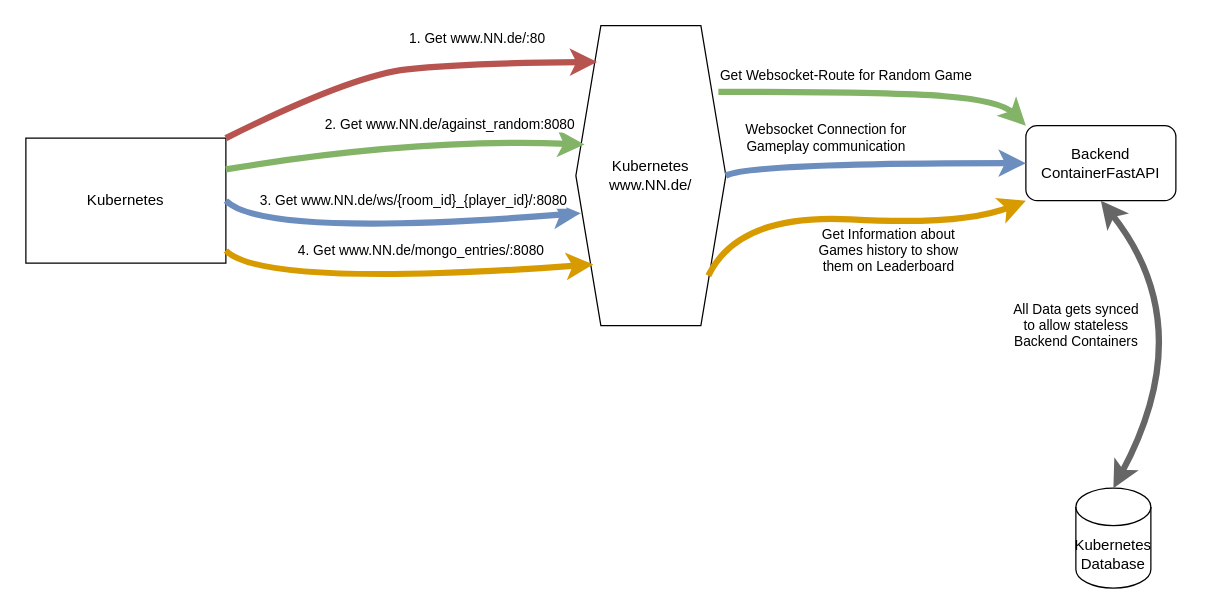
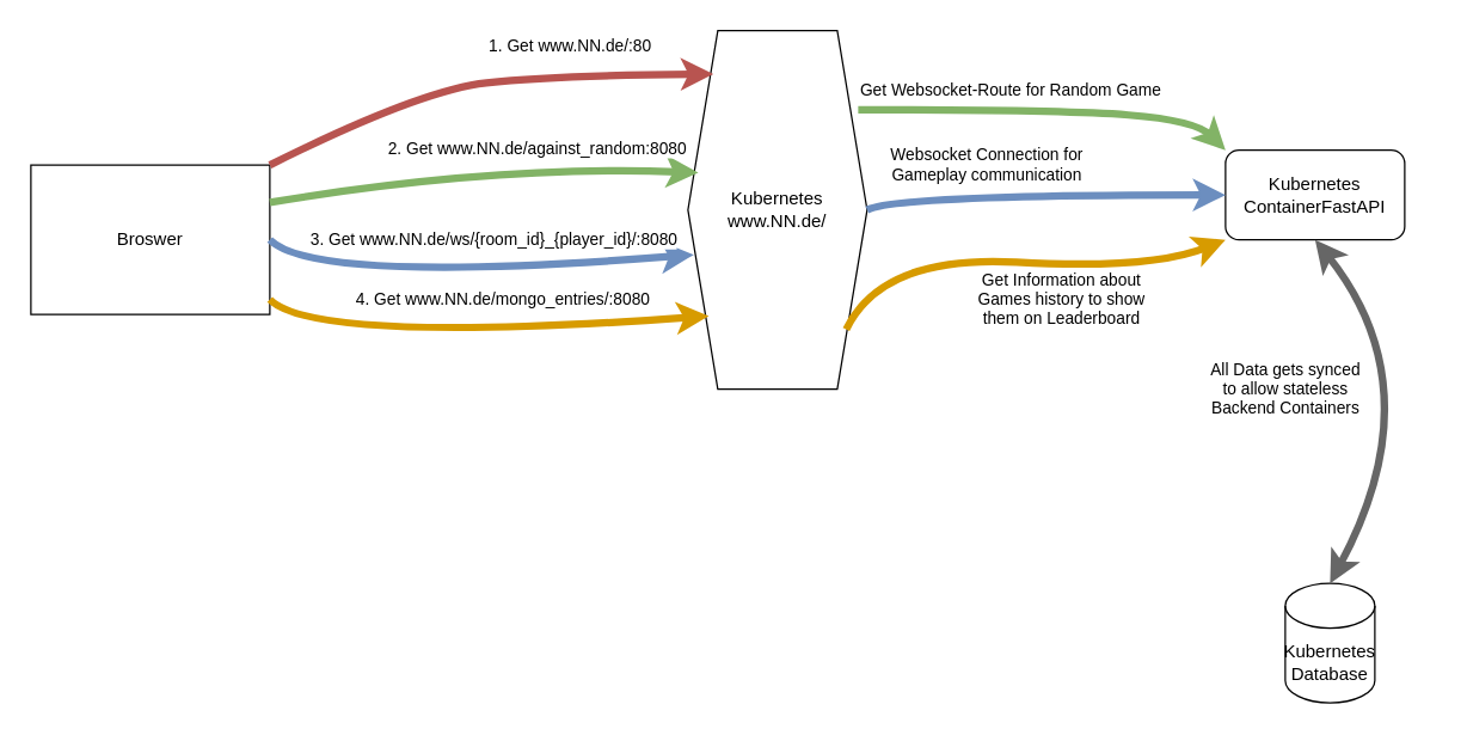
  <mxCell id="0" />
  <mxCell id="1" parent="0" />
- <mxCell id="2" value="&lt;div&gt;Kubernetes&lt;/div&gt;" style="rounded=0;whiteSpace=wrap;html=1;" vertex="1" parent="1"><mxGeometry x="20" y="110" width="160" height="100" as="geometry" /></mxCell>
+ <mxCell id="2" value="&lt;div&gt;Broswer&lt;/div&gt;" style="rounded=0;whiteSpace=wrap;html=1;" vertex="1" parent="1"><mxGeometry x="20" y="110" width="160" height="100" as="geometry" /></mxCell>
  <mxCell id="3" value="Kubernetes&lt;br&gt;www.NN.de/" style="shape=hexagon;perimeter=hexagonPerimeter2;whiteSpace=wrap;html=1;fixedSize=1;rotation=0;" vertex="1" parent="1"><mxGeometry x="460" y="20" width="120" height="240" as="geometry" /></mxCell>
  <mxCell id="4" value="1. Get www.NN.de/:80" style="curved=1;endArrow=classic;html=1;rounded=0;exitX=1;exitY=0;exitDx=0;exitDy=0;entryX=0.142;entryY=0.121;entryDx=0;entryDy=0;entryPerimeter=0;fillColor=#f8cecc;strokeColor=#b85450;strokeWidth=5;" edge="1" parent="1" source="2" target="3"><mxGeometry x="0.384" y="20" width="50" height="50" relative="1" as="geometry"><mxPoint x="250" y="31" as="sourcePoint" /><mxPoint x="386" y="-40" as="targetPoint" /><Array as="points"><mxPoint x="280" y="60" /><mxPoint x="370" y="50" /></Array><mxPoint as="offset" /></mxGeometry></mxCell>
  <mxCell id="5" value="2. Get www.NN.de/against_random:8080" style="curved=1;endArrow=classic;html=1;rounded=0;exitX=1;exitY=0.25;exitDx=0;exitDy=0;entryX=0.058;entryY=0.396;entryDx=0;entryDy=0;fillColor=#d5e8d4;strokeColor=#82b366;strokeWidth=5;entryPerimeter=0;" edge="1" parent="1" source="2" target="3"><mxGeometry x="0.252" y="12" width="50" height="50" relative="1" as="geometry"><mxPoint x="360" y="110" as="sourcePoint" /><mxPoint x="487" y="59" as="targetPoint" /><Array as="points"><mxPoint x="330" y="110" /></Array><mxPoint as="offset" /></mxGeometry></mxCell>
- <mxCell id="6" value="Backend ContainerFastAPI" style="rounded=1;whiteSpace=wrap;html=1;" vertex="1" parent="1"><mxGeometry x="820" y="100" width="120" height="60" as="geometry" /></mxCell>
+ <mxCell id="6" value="Kubernetes ContainerFastAPI" style="rounded=1;whiteSpace=wrap;html=1;" vertex="1" parent="1"><mxGeometry x="820" y="100" width="120" height="60" as="geometry" /></mxCell>
  <mxCell id="7" value="Get Websocket-Route for Random Game" style="curved=1;endArrow=classic;html=1;rounded=0;exitX=0.95;exitY=0.221;exitDx=0;exitDy=0;fillColor=#d5e8d4;strokeColor=#82b366;strokeWidth=5;entryX=0;entryY=0;entryDx=0;entryDy=0;exitPerimeter=0;" edge="1" parent="1" source="3" target="6"><mxGeometry x="-0.198" y="13" width="50" height="50" relative="1" as="geometry"><mxPoint x="574" y="40" as="sourcePoint" /><mxPoint x="720" y="15" as="targetPoint" /><Array as="points"><mxPoint x="710" y="73" /><mxPoint x="800" y="80" /></Array><mxPoint as="offset" /></mxGeometry></mxCell>
  <mxCell id="8" value="3. Get www.NN.de/ws/{room_id}_{player_id}/:8080" style="curved=1;endArrow=classic;html=1;rounded=0;exitX=1;exitY=0.5;exitDx=0;exitDy=0;entryX=0.033;entryY=0.625;entryDx=0;entryDy=0;fillColor=#dae8fc;strokeColor=#6c8ebf;strokeWidth=5;entryPerimeter=0;" edge="1" parent="1" source="2" target="3"><mxGeometry x="0.106" y="20" width="50" height="50" relative="1" as="geometry"><mxPoint x="190" y="172.5" as="sourcePoint" /><mxPoint x="477" y="152.5" as="targetPoint" /><Array as="points"><mxPoint x="210" y="190" /></Array><mxPoint y="-1" as="offset" /></mxGeometry></mxCell>
  <mxCell id="9" value="Websocket Connection for&lt;br&gt;Gameplay communication" style="curved=1;endArrow=classic;html=1;rounded=0;exitX=1;exitY=0.5;exitDx=0;exitDy=0;entryX=0;entryY=0.5;entryDx=0;entryDy=0;fillColor=#dae8fc;strokeColor=#6c8ebf;strokeWidth=5;" edge="1" parent="1" source="3" target="6"><mxGeometry x="-0.32" y="20" width="50" height="50" relative="1" as="geometry"><mxPoint x="590" y="190" as="sourcePoint" /><mxPoint x="874" y="200" as="targetPoint" /><Array as="points"><mxPoint x="600" y="130" /></Array><mxPoint as="offset" /></mxGeometry></mxCell>
  <mxCell id="10" value="Kubernetes&lt;br&gt;Database" style="shape=cylinder3;whiteSpace=wrap;html=1;boundedLbl=1;backgroundOutline=1;size=15;" vertex="1" parent="1"><mxGeometry x="860" y="390" width="60" height="80" as="geometry" /></mxCell>
  <mxCell id="11" value="&lt;div&gt;All Data gets synced&lt;/div&gt;&lt;div&gt;to allow stateless&lt;/div&gt;&lt;div&gt;Backend Containers&lt;/div&gt;" style="curved=1;endArrow=classic;html=1;rounded=0;exitX=0.5;exitY=1;exitDx=0;exitDy=0;entryX=0.5;entryY=0;entryDx=0;entryDy=0;strokeWidth=5;entryPerimeter=0;fillColor=#f5f5f5;strokeColor=#666666;startArrow=classic;startFill=1;" edge="1" parent="1" source="6" target="10"><mxGeometry x="-0.524" y="-78" width="50" height="50" relative="1" as="geometry"><mxPoint x="700" y="270" as="sourcePoint" /><mxPoint x="940" y="260" as="targetPoint" /><Array as="points"><mxPoint x="960" y="260" /></Array><mxPoint as="offset" /></mxGeometry></mxCell>
  <mxCell id="12" value="&lt;div&gt;4. Get www.NN.de/mongo_entries/:8080&lt;/div&gt;" style="curved=1;endArrow=classic;html=1;rounded=0;exitX=1;exitY=0.5;exitDx=0;exitDy=0;entryX=0.117;entryY=0.796;entryDx=0;entryDy=0;fillColor=#ffe6cc;strokeColor=#d79b00;strokeWidth=5;entryPerimeter=0;" edge="1" parent="1" target="3"><mxGeometry x="0.106" y="20" width="50" height="50" relative="1" as="geometry"><mxPoint x="180" y="200" as="sourcePoint" /><mxPoint x="464" y="210" as="targetPoint" /><Array as="points"><mxPoint x="210" y="230" /></Array><mxPoint y="-1" as="offset" /></mxGeometry></mxCell>
  <mxCell id="13" value="&lt;div&gt;Get Information about&lt;br&gt;Games history to show&lt;br&gt;them on Leaderboard&lt;br&gt;&lt;/div&gt;" style="curved=1;endArrow=classic;html=1;rounded=0;exitX=1;exitY=0.5;exitDx=0;exitDy=0;entryX=0;entryY=1;entryDx=0;entryDy=0;fillColor=#ffe6cc;strokeColor=#d79b00;strokeWidth=5;" edge="1" parent="1" target="6"><mxGeometry x="0.222" y="-23" width="50" height="50" relative="1" as="geometry"><mxPoint x="566" y="220" as="sourcePoint" /><mxPoint x="860" y="231" as="targetPoint" /><Array as="points"><mxPoint x="590" y="170" /><mxPoint x="770" y="180" /></Array><mxPoint as="offset" /></mxGeometry></mxCell>
